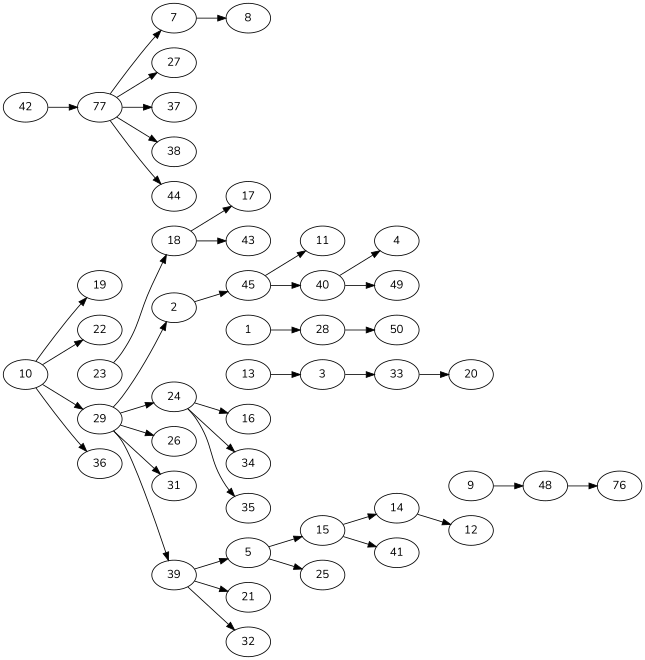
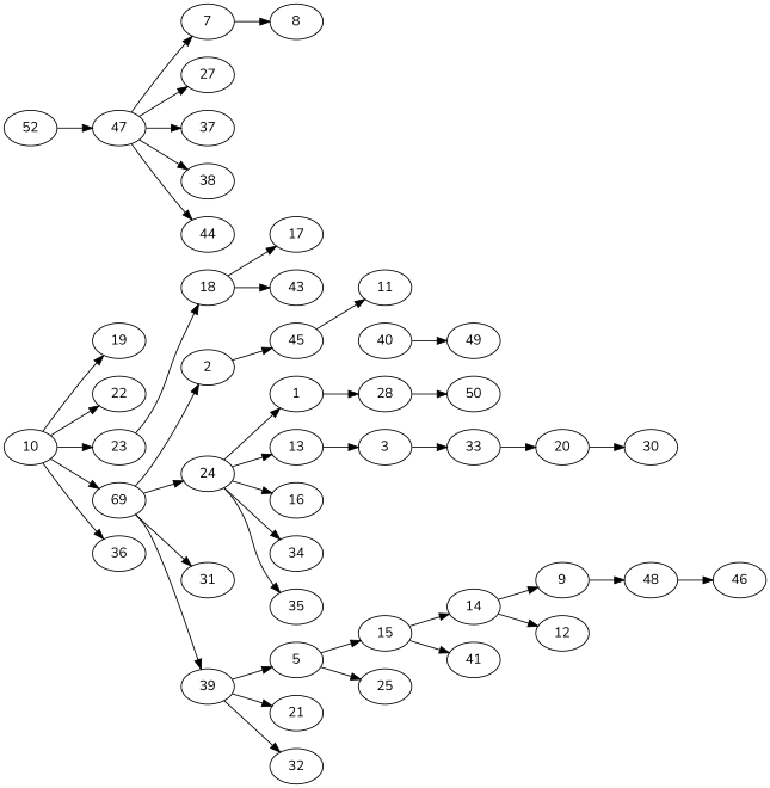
  digraph {
    fontname=Nunito
    rankdir=LR
    node [fontname=Nunito]
    edge [fontname=Nunito]
    10
    19
    22
    23
-   29
+   29 [label=69]
    36
    18
    2
    24
-   26
    31
    39
    17
    43
    45
    1
    13
    16
    34
    35
    5
    21
    32
    11
    40
    28
    3
    15
    25
-   4
    49
    50
    33
    14
    41
-   42
-   47 [label=77]
+   42 [label=52]
+   47
    20
    9
    12
    7
    27
    37
    38
    44
+   30
    48
    8
-   46 [label=76]
+   46
    10 -> 19
    10 -> 22
+   10 -> 23
    10 -> 29
    10 -> 36
    23 -> 18
    29 -> 2
    29 -> 24
-   29 -> 26
    29 -> 31
    29 -> 39
    18 -> 17
    18 -> 43
    2 -> 45
+   24 -> 1
+   24 -> 13
    24 -> 16
    24 -> 34
    24 -> 35
    39 -> 5
    39 -> 21
    39 -> 32
    45 -> 11
-   45 -> 40
    1 -> 28
    13 -> 3
    5 -> 15
    5 -> 25
-   40 -> 4
    40 -> 49
    28 -> 50
    3 -> 33
    15 -> 14
    15 -> 41
    33 -> 20
+   14 -> 9
    14 -> 12
    42 -> 47
    47 -> 7
    47 -> 27
    47 -> 37
    47 -> 38
    47 -> 44
+   20 -> 30
    9 -> 48
    7 -> 8
    48 -> 46
  }
